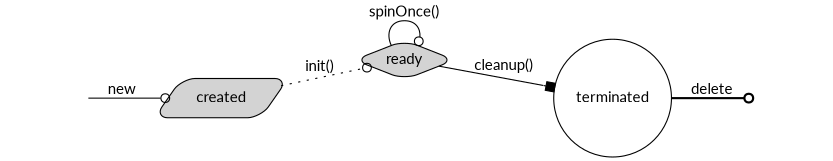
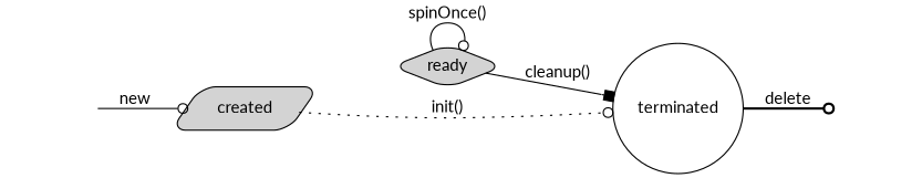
  digraph {
    fontname=Lato
    rankdir=LR
    node [fontname=Lato style="rounded,filled"]
    edge [arrowhead=odot fontname=Lato style=solid]
    q_start [style=invis]
    created [fillcolor=lightgrey shape=parallelogram]
    ready [fillcolor=lightgrey shape=diamond]
    q_end [style=invis]
    terminated [fillcolor=white shape=circle]
    q_start -> created [label=new]
-   created -> ready [label="init()" style=dotted]
+   created -> terminated [label="init()" style=dotted]
    ready -> ready [label="spinOnce()"]
    ready -> terminated [arrowhead=box label="cleanup()"]
    terminated -> q_end [label=delete style=bold]
  }
